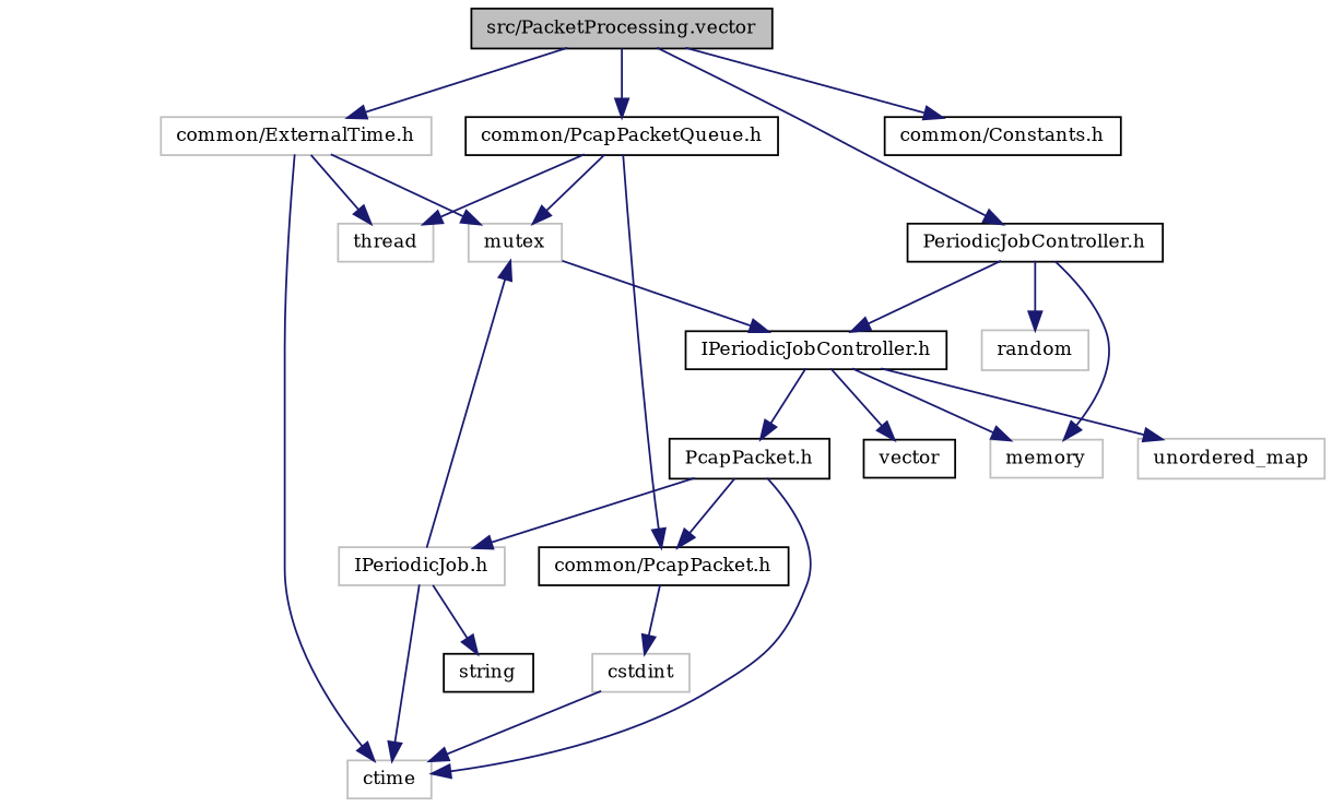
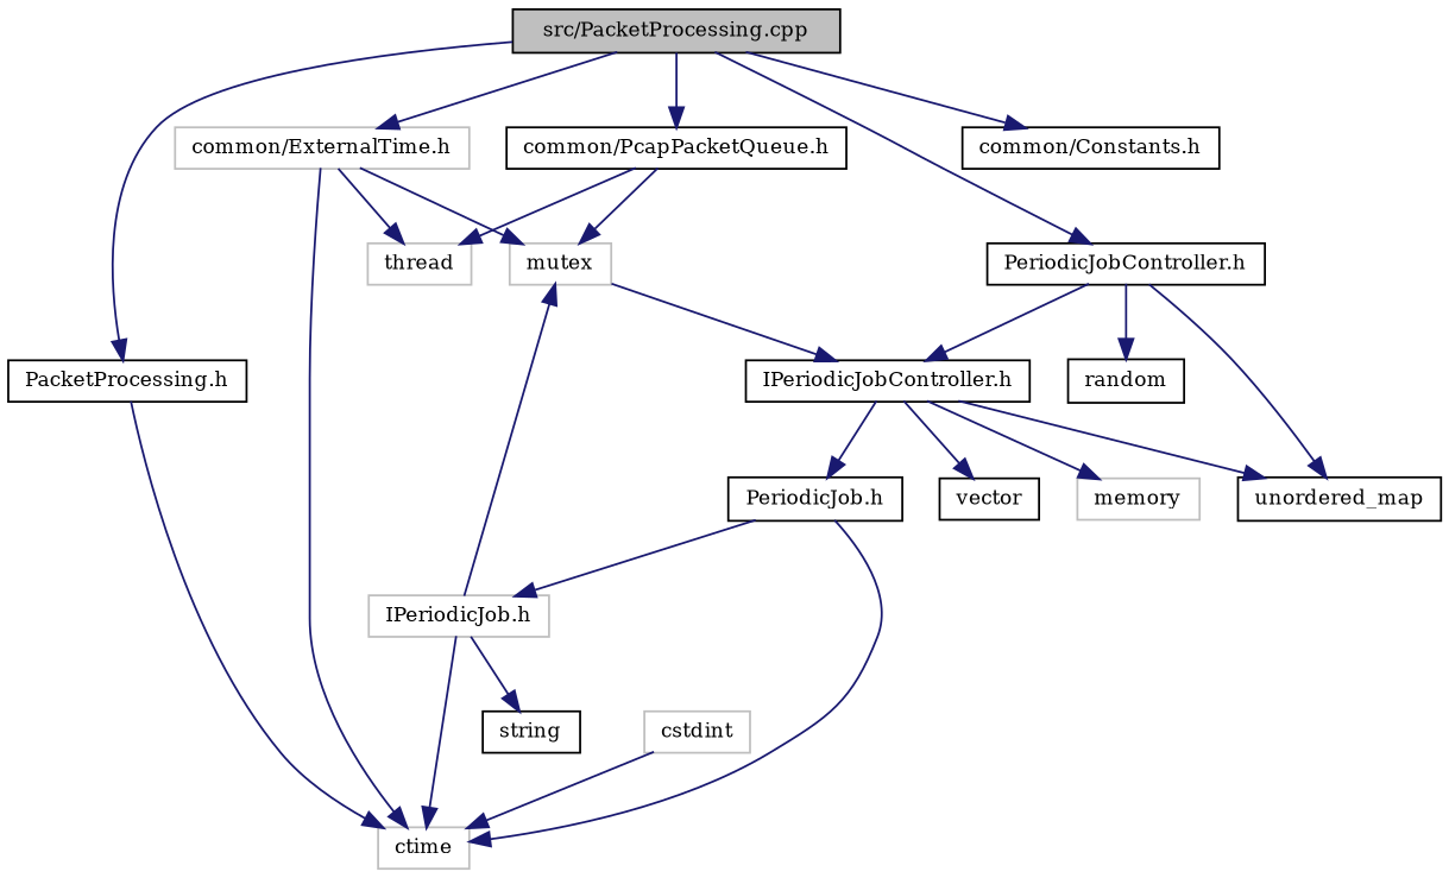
  digraph {
    fontname="DejaVu Serif"
    node [color=black fillcolor=white fontname="DejaVu Serif" fontsize=10 shape=record style=filled]
    edge [color=midnightblue fontname="DejaVu Serif" fontsize=10 labelfontname=Helvetica labelfontsize=10 style=solid]
-   n1 [fillcolor=grey75 fontcolor=black height=0.2 label="src/PacketProcessing.vector" width=0.4]
+   n1 [fillcolor=grey75 fontcolor=black height=0.2 label="src/PacketProcessing.cpp" width=0.4]
+   n2 [height=0.2 label="PacketProcessing.h" width=0.4]
    n3 [height=0.2 label="common/PcapPacketQueue.h" width=0.4]
    n4 [color=grey75 height=0.2 label="common/ExternalTime.h" width=0.4]
    n5 [height=0.2 label="common/Constants.h" width=0.4]
    n6 [height=0.2 label="PeriodicJobController.h" width=0.4]
    n7 [color=grey75 height=0.2 label=ctime width=0.4]
-   n8 [height=0.2 label="common/PcapPacket.h" width=0.4]
    n9 [color=grey75 height=0.2 label=mutex width=0.4]
    n10 [color=grey75 height=0.2 label=thread width=0.4]
    n11 [height=0.2 label="IPeriodicJobController.h" width=0.4]
-   n12 [color=grey75 height=0.2 label=unordered_map width=0.4]
-   n13 [color=grey75 height=0.2 label=random width=0.4]
+   n12 [height=0.2 label=unordered_map width=0.4]
+   n13 [height=0.2 label=random width=0.4]
    n14 [color=grey75 height=0.2 label=cstdint width=0.4]
-   n15 [height=0.2 label="PcapPacket.h" width=0.4]
+   n15 [height=0.2 label="PeriodicJob.h" width=0.4]
    n16 [height=0.2 label=vector width=0.4]
    n17 [color=grey75 height=0.2 label=memory width=0.4]
    n18 [color=grey75 height=0.2 label="IPeriodicJob.h" width=0.4]
    n19 [height=0.2 label=string width=0.4]
+   n1 -> n2
    n1 -> n3
    n1 -> n4
    n1 -> n5
    n1 -> n6
-   n3 -> n8
+   n2 -> n7
    n3 -> n9
    n3 -> n10
    n4 -> n7
    n4 -> n9
    n4 -> n10
    n6 -> n11
-   n6 -> n17
+   n6 -> n12
    n6 -> n13
-   n8 -> n14
    n9 -> n11
    n11 -> n12
    n11 -> n15
    n11 -> n16
    n11 -> n17
    n14 -> n7
    n15 -> n7
-   n15 -> n8
    n15 -> n18
    n18 -> n7
    n18 -> n9
    n18 -> n19
  }
